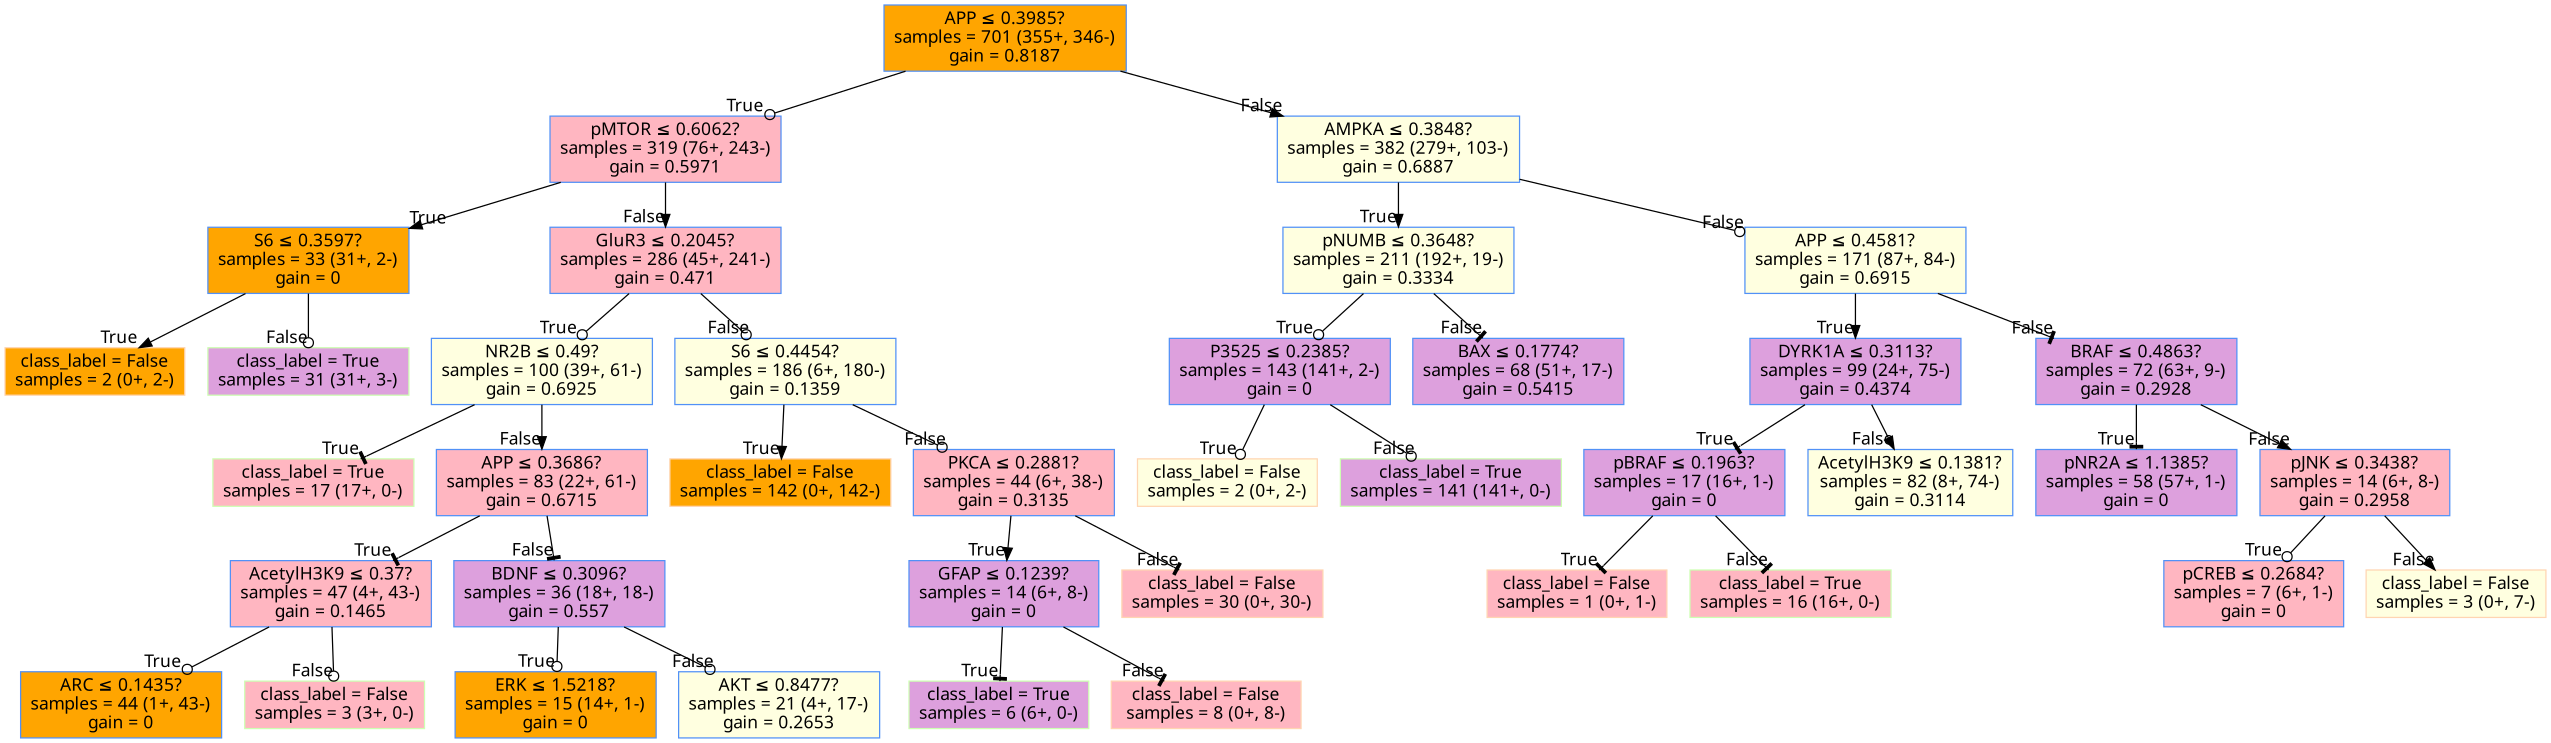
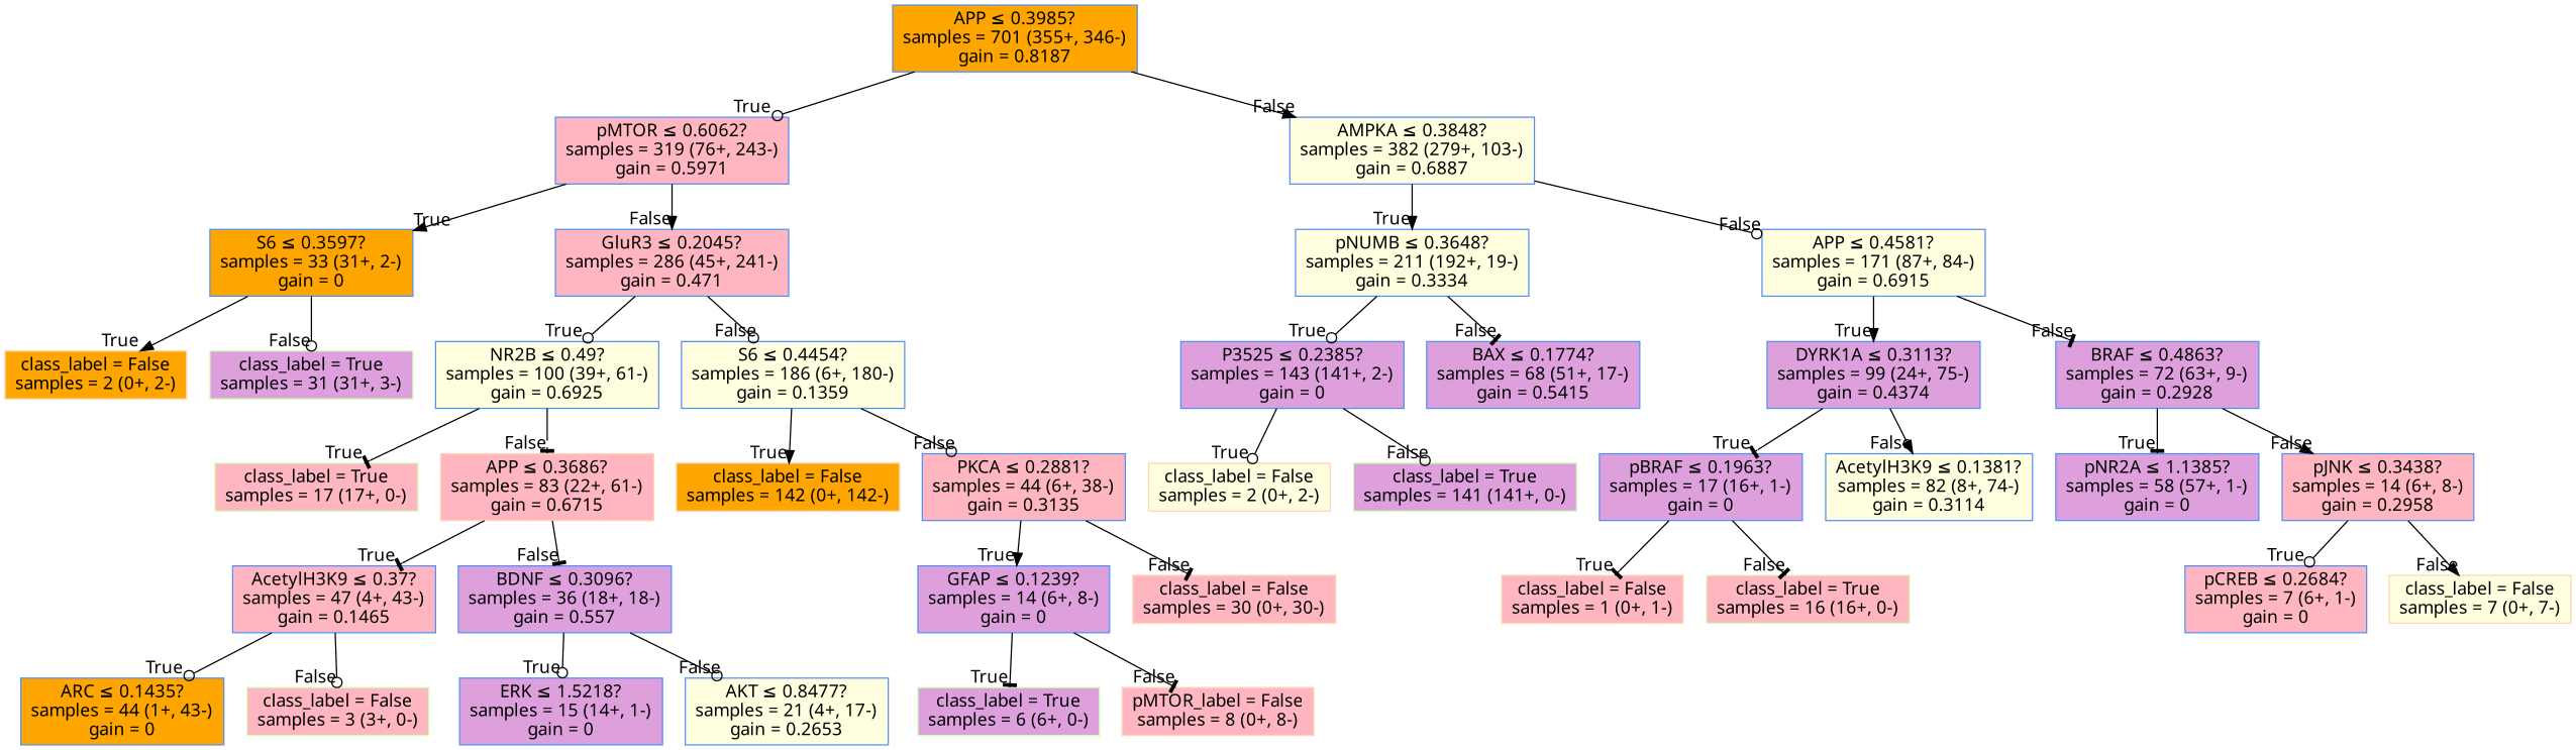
  strict digraph {
    fontname="Noto Sans"
    node [color="#5191f7" fillcolor=lightpink fontname="Noto Sans" shape=box style=filled]
    edge [arrowhead=odot fontname="Noto Sans" headlabel=True]
    n1 [fillcolor=orange label="APP &le; 0.3985?\nsamples = 701 (355+, 346-)\ngain = 0.8187"]
    n2 [label="pMTOR &le; 0.6062?\nsamples = 319 (76+, 243-)\ngain = 0.5971"]
    n3 [fillcolor=lightyellow label="AMPKA &le; 0.3848?\nsamples = 382 (279+, 103-)\ngain = 0.6887"]
    n4 [fillcolor=orange label="S6 &le; 0.3597?\nsamples = 33 (31+, 2-)\ngain = 0"]
    n5 [label="GluR3 &le; 0.2045?\nsamples = 286 (45+, 241-)\ngain = 0.471"]
    n6 [fillcolor=lightyellow label="pNUMB &le; 0.3648?\nsamples = 211 (192+, 19-)\ngain = 0.3334"]
    n7 [fillcolor=lightyellow label="APP &le; 0.4581?\nsamples = 171 (87+, 84-)\ngain = 0.6915"]
    n8 [color="#ffd5b2" fillcolor=orange label="class_label = False\nsamples = 2 (0+, 2-)"]
    n9 [color="#cdffb2" fillcolor=plum label="class_label = True\nsamples = 31 (31+, 3-)"]
    n10 [fillcolor=lightyellow label="NR2B &le; 0.49?\nsamples = 100 (39+, 61-)\ngain = 0.6925"]
    n11 [fillcolor=lightyellow label="S6 &le; 0.4454?\nsamples = 186 (6+, 180-)\ngain = 0.1359"]
    n12 [fillcolor=plum label="P3525 &le; 0.2385?\nsamples = 143 (141+, 2-)\ngain = 0"]
    n13 [fillcolor=plum label="BAX &le; 0.1774?\nsamples = 68 (51+, 17-)\ngain = 0.5415"]
    n14 [fillcolor=plum label="DYRK1A &le; 0.3113?\nsamples = 99 (24+, 75-)\ngain = 0.4374"]
    n15 [fillcolor=plum label="BRAF &le; 0.4863?\nsamples = 72 (63+, 9-)\ngain = 0.2928"]
    n16 [color="#cdffb2" label="class_label = True\nsamples = 17 (17+, 0-)"]
-   n17 [label="APP &le; 0.3686?\nsamples = 83 (22+, 61-)\ngain = 0.6715"]
+   n17 [color="#ffd5b2" label="APP &le; 0.3686?\nsamples = 83 (22+, 61-)\ngain = 0.6715"]
    n18 [color="#ffd5b2" fillcolor=orange label="class_label = False\nsamples = 142 (0+, 142-)"]
    n19 [label="PKCA &le; 0.2881?\nsamples = 44 (6+, 38-)\ngain = 0.3135"]
    n20 [label="AcetylH3K9 &le; 0.37?\nsamples = 47 (4+, 43-)\ngain = 0.1465"]
    n21 [fillcolor=plum label="BDNF &le; 0.3096?\nsamples = 36 (18+, 18-)\ngain = 0.557"]
    n22 [fillcolor=plum label="GFAP &le; 0.1239?\nsamples = 14 (6+, 8-)\ngain = 0"]
    n23 [color="#ffd5b2" label="class_label = False\nsamples = 30 (0+, 30-)"]
    n24 [fillcolor=orange label="ARC &le; 0.1435?\nsamples = 44 (1+, 43-)\ngain = 0"]
    n25 [color="#cdffb2" label="class_label = False\nsamples = 3 (3+, 0-)"]
-   n26 [fillcolor=orange label="ERK &le; 1.5218?\nsamples = 15 (14+, 1-)\ngain = 0"]
+   n26 [fillcolor=plum label="ERK &le; 1.5218?\nsamples = 15 (14+, 1-)\ngain = 0"]
    n27 [fillcolor=lightyellow label="AKT &le; 0.8477?\nsamples = 21 (4+, 17-)\ngain = 0.2653"]
    n28 [color="#cdffb2" fillcolor=plum label="class_label = True\nsamples = 6 (6+, 0-)"]
-   n29 [color="#ffd5b2" label="class_label = False\nsamples = 8 (0+, 8-)"]
+   n29 [color="#ffd5b2" label="pMTOR_label = False\nsamples = 8 (0+, 8-)"]
    n30 [color="#ffd5b2" fillcolor=lightyellow label="class_label = False\nsamples = 2 (0+, 2-)"]
    n31 [color="#cdffb2" fillcolor=plum label="class_label = True\nsamples = 141 (141+, 0-)"]
    n32 [fillcolor=plum label="pBRAF &le; 0.1963?\nsamples = 17 (16+, 1-)\ngain = 0"]
    n33 [fillcolor=lightyellow label="AcetylH3K9 &le; 0.1381?\nsamples = 82 (8+, 74-)\ngain = 0.3114"]
    n34 [fillcolor=plum label="pNR2A &le; 1.1385?\nsamples = 58 (57+, 1-)\ngain = 0"]
    n35 [label="pJNK &le; 0.3438?\nsamples = 14 (6+, 8-)\ngain = 0.2958"]
    n36 [color="#ffd5b2" label="class_label = False\nsamples = 1 (0+, 1-)"]
    n37 [color="#cdffb2" label="class_label = True\nsamples = 16 (16+, 0-)"]
    n38 [label="pCREB &le; 0.2684?\nsamples = 7 (6+, 1-)\ngain = 0"]
-   n39 [color="#ffd5b2" fillcolor=lightyellow label="class_label = False\nsamples = 3 (0+, 7-)"]
+   n39 [color="#ffd5b2" fillcolor=lightyellow label="class_label = False\nsamples = 7 (0+, 7-)"]
    n1 -> n2
    n1 -> n3 [arrowhead=normal headlabel=False]
    n2 -> n4 [arrowhead=normal]
    n2 -> n5 [arrowhead=normal headlabel=False]
    n3 -> n6 [arrowhead=normal]
    n3 -> n7 [headlabel=False]
    n4 -> n8 [arrowhead=normal]
    n4 -> n9 [headlabel=False]
    n5 -> n10
    n5 -> n11 [headlabel=False]
    n6 -> n12
    n6 -> n13 [arrowhead=tee headlabel=False]
    n7 -> n14 [arrowhead=normal]
    n7 -> n15 [arrowhead=tee headlabel=False]
    n10 -> n16 [arrowhead=tee]
-   n10 -> n17 [arrowhead=normal headlabel=False]
+   n10 -> n17 [arrowhead=tee headlabel=False]
    n11 -> n18 [arrowhead=normal]
    n11 -> n19 [headlabel=False]
    n12 -> n30
    n12 -> n31 [headlabel=False]
    n14 -> n32 [arrowhead=tee]
    n14 -> n33 [arrowhead=normal headlabel=False]
    n15 -> n34 [arrowhead=tee]
    n15 -> n35 [arrowhead=normal headlabel=False]
    n17 -> n20 [arrowhead=tee]
    n17 -> n21 [arrowhead=tee headlabel=False]
    n19 -> n22 [arrowhead=normal]
    n19 -> n23 [arrowhead=tee headlabel=False]
    n20 -> n24
    n20 -> n25 [headlabel=False]
    n21 -> n26
    n21 -> n27 [headlabel=False]
    n22 -> n28 [arrowhead=tee]
    n22 -> n29 [arrowhead=tee headlabel=False]
    n32 -> n36 [arrowhead=tee]
    n32 -> n37 [arrowhead=tee headlabel=False]
    n35 -> n38
    n35 -> n39 [arrowhead=normal headlabel=False]
  }
